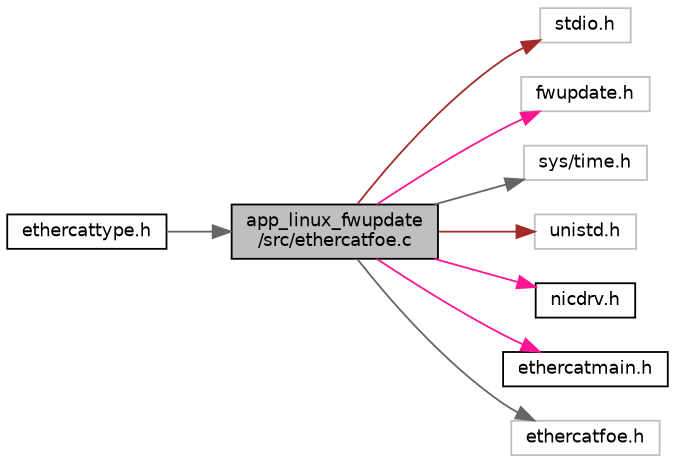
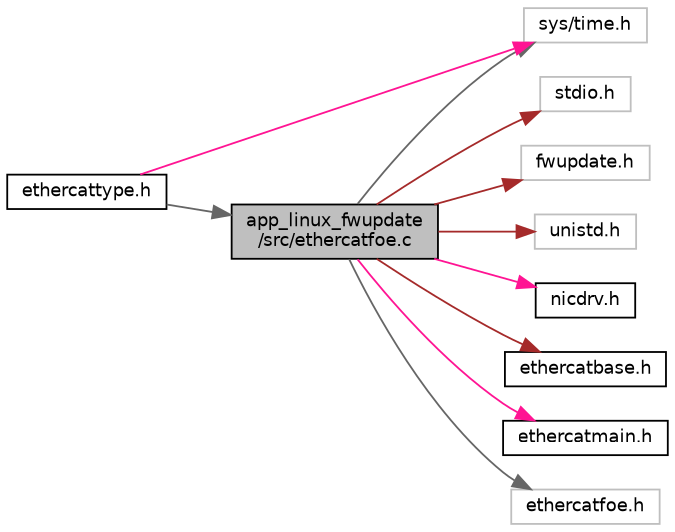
  digraph {
    rankdir=LR
    node [color=black fillcolor=white fontname=Helvetica fontsize=10 shape=record style=filled]
    edge [color=brown fontname=Helvetica fontsize=10 labelfontname=Helvetica labelfontsize=10 style=solid]
    n1 [fillcolor=grey75 fontcolor=black height=0.2 label="app_linux_fwupdate\l/src/ethercatfoe.c" width=0.4]
    n2 [color=grey75 height=0.2 label="stdio.h" width=0.4]
    n3 [color=grey75 height=0.2 label="fwupdate.h" width=0.4]
    n4 [color=grey75 height=0.2 label="sys/time.h" width=0.4]
    n5 [color=grey75 height=0.2 label="unistd.h" width=0.4]
    n6 [height=0.2 label="nicdrv.h" width=0.4]
+   n7 [height=0.2 label="ethercatbase.h" width=0.4]
    n8 [height=0.2 label="ethercatmain.h" width=0.4]
    n9 [color=grey75 height=0.2 label="ethercatfoe.h" width=0.4]
    n10 [height=0.2 label="ethercattype.h" width=0.4]
    n1 -> n2
-   n1 -> n3 [color=deeppink]
+   n1 -> n3
    n1 -> n4 [color=gray40]
    n1 -> n5
    n1 -> n6 [color=deeppink]
+   n1 -> n7
    n1 -> n8 [color=deeppink]
    n1 -> n9 [color=gray40]
    n10 -> n1 [color=gray40]
+   n10 -> n4 [color=deeppink]
  }
